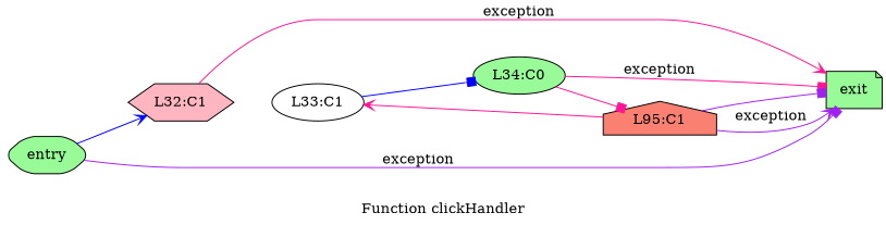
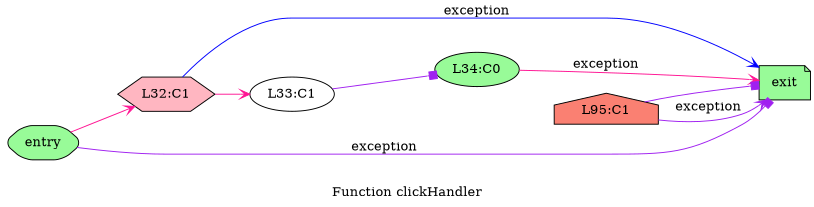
  digraph {
    fontname="DejaVu Serif"
    label="Function clickHandler"
    rankdir=LR
    node [fillcolor=palegreen fontname="DejaVu Serif" shape=hexagon style=filled]
    edge [arrowhead=box color=blue fontname="DejaVu Serif"]
    n1 [label=entry style="rounded,filled"]
    n2 [fillcolor=lightpink label="L32:C1"]
    n3 [label=exit shape=note style="rounded,filled"]
    n4 [fillcolor=white label="L33:C1" shape=ellipse]
    n5 [label="L34:C0" shape=ellipse]
    n6 [fillcolor=salmon label="L95:C1" shape=house]
-   n1 -> n2 [arrowhead=vee]
+   n1 -> n2 [arrowhead=vee color=deeppink]
    n1 -> n3 [color=purple label=exception]
-   n2 -> n3 [arrowhead=vee color=deeppink label=exception]
-   n6 -> n4 [arrowhead=vee color=deeppink]
-   n4 -> n5
-   n5 -> n3 [color=deeppink label=exception]
-   n5 -> n6 [color=deeppink]
+   n2 -> n3 [arrowhead=vee label=exception]
+   n2 -> n4 [arrowhead=vee color=deeppink]
+   n4 -> n5 [color=purple]
+   n5 -> n3 [arrowhead=vee color=deeppink label=exception]
    n6 -> n3 [color=purple]
    n6 -> n3 [arrowhead=vee color=purple label=exception]
  }
